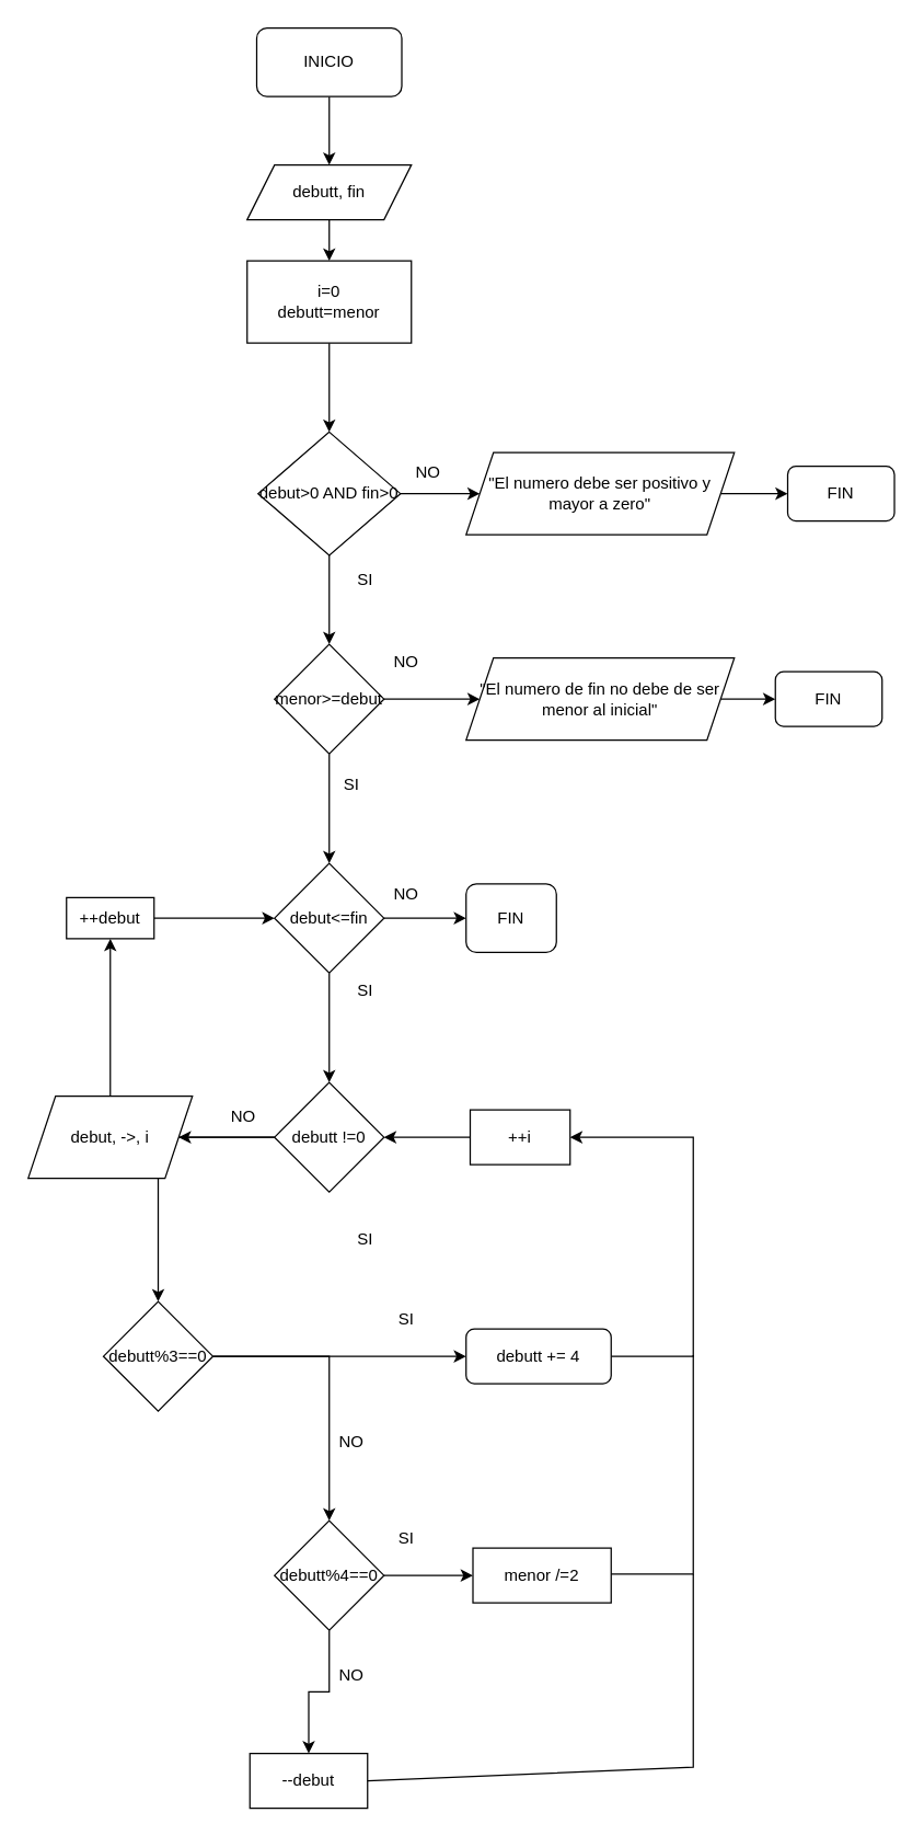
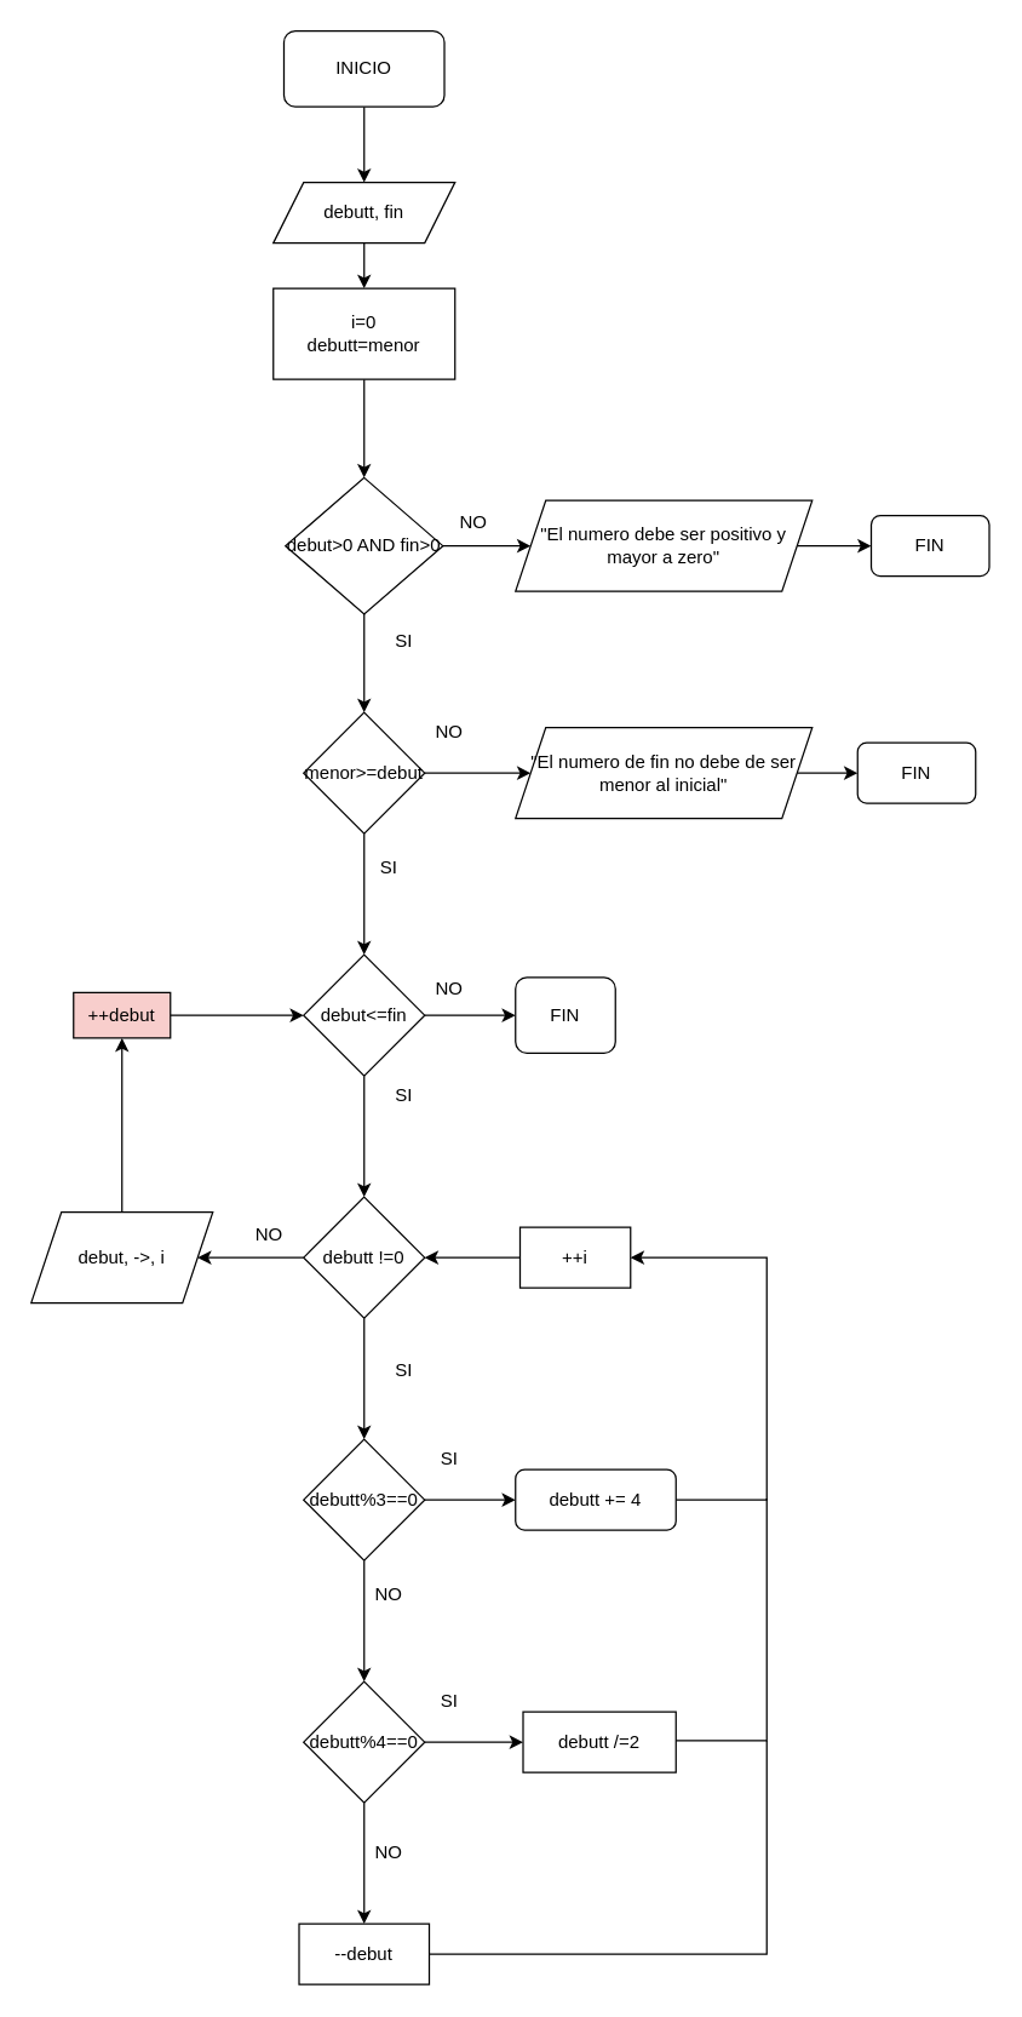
  <mxCell id="0" />
  <mxCell id="1" parent="0" />
  <mxCell id="2" value="" style="edgeStyle=orthogonalEdgeStyle;rounded=0;orthogonalLoop=1;jettySize=auto;html=1;" edge="1" parent="1" source="3" target="5"><mxGeometry relative="1" as="geometry" /></mxCell>
  <mxCell id="3" value="INICIO" style="rounded=1;whiteSpace=wrap;html=1;" vertex="1" parent="1"><mxGeometry x="187" y="20" width="106" height="50" as="geometry" /></mxCell>
  <mxCell id="4" value="" style="edgeStyle=orthogonalEdgeStyle;rounded=0;orthogonalLoop=1;jettySize=auto;html=1;" edge="1" parent="1" source="5" target="7"><mxGeometry relative="1" as="geometry" /></mxCell>
  <mxCell id="5" value="debutt, fin" style="shape=parallelogram;perimeter=parallelogramPerimeter;whiteSpace=wrap;html=1;fixedSize=1;" vertex="1" parent="1"><mxGeometry x="180" y="120" width="120" height="40" as="geometry" /></mxCell>
  <mxCell id="6" value="" style="edgeStyle=orthogonalEdgeStyle;rounded=0;orthogonalLoop=1;jettySize=auto;html=1;" edge="1" parent="1" source="7" target="10"><mxGeometry relative="1" as="geometry" /></mxCell>
  <mxCell id="7" value="i=0&lt;div&gt;debutt=menor&lt;/div&gt;" style="whiteSpace=wrap;html=1;" vertex="1" parent="1"><mxGeometry x="180" y="190" width="120" height="60" as="geometry" /></mxCell>
  <mxCell id="8" value="" style="edgeStyle=orthogonalEdgeStyle;rounded=0;orthogonalLoop=1;jettySize=auto;html=1;" edge="1" parent="1" source="10" target="12"><mxGeometry relative="1" as="geometry" /></mxCell>
  <mxCell id="9" value="" style="edgeStyle=orthogonalEdgeStyle;rounded=0;orthogonalLoop=1;jettySize=auto;html=1;" edge="1" parent="1" source="10" target="16"><mxGeometry relative="1" as="geometry" /></mxCell>
  <mxCell id="10" value="debut&amp;gt;0 AND fin&amp;gt;0" style="rhombus;whiteSpace=wrap;html=1;" vertex="1" parent="1"><mxGeometry x="188" y="315" width="104" height="90" as="geometry" /></mxCell>
  <mxCell id="11" value="" style="edgeStyle=orthogonalEdgeStyle;rounded=0;orthogonalLoop=1;jettySize=auto;html=1;" edge="1" parent="1" source="12" target="13"><mxGeometry relative="1" as="geometry" /></mxCell>
  <mxCell id="12" value="&quot;El numero debe ser positivo y mayor a zero&quot;" style="shape=parallelogram;perimeter=parallelogramPerimeter;whiteSpace=wrap;html=1;fixedSize=1;" vertex="1" parent="1"><mxGeometry x="340" y="330" width="196" height="60" as="geometry" /></mxCell>
  <mxCell id="13" value="FIN" style="rounded=1;whiteSpace=wrap;html=1;" vertex="1" parent="1"><mxGeometry x="575" y="340" width="78" height="40" as="geometry" /></mxCell>
  <mxCell id="14" value="" style="edgeStyle=orthogonalEdgeStyle;rounded=0;orthogonalLoop=1;jettySize=auto;html=1;" edge="1" parent="1" source="16" target="18"><mxGeometry relative="1" as="geometry" /></mxCell>
  <mxCell id="15" value="" style="edgeStyle=orthogonalEdgeStyle;rounded=0;orthogonalLoop=1;jettySize=auto;html=1;" edge="1" parent="1" source="16" target="22"><mxGeometry relative="1" as="geometry" /></mxCell>
  <mxCell id="16" value="menor&amp;gt;=debut" style="rhombus;whiteSpace=wrap;html=1;" vertex="1" parent="1"><mxGeometry x="200" y="470" width="80" height="80" as="geometry" /></mxCell>
  <mxCell id="17" value="" style="edgeStyle=orthogonalEdgeStyle;rounded=0;orthogonalLoop=1;jettySize=auto;html=1;" edge="1" parent="1" source="18" target="19"><mxGeometry relative="1" as="geometry" /></mxCell>
  <mxCell id="18" value="&quot;El numero de fin no debe de ser menor al inicial&quot;" style="shape=parallelogram;perimeter=parallelogramPerimeter;whiteSpace=wrap;html=1;fixedSize=1;" vertex="1" parent="1"><mxGeometry x="340" y="480" width="196" height="60" as="geometry" /></mxCell>
  <mxCell id="19" value="FIN" style="rounded=1;whiteSpace=wrap;html=1;" vertex="1" parent="1"><mxGeometry x="566" y="490" width="78" height="40" as="geometry" /></mxCell>
  <mxCell id="20" value="" style="edgeStyle=orthogonalEdgeStyle;rounded=0;orthogonalLoop=1;jettySize=auto;html=1;" edge="1" parent="1" source="22" target="23"><mxGeometry relative="1" as="geometry" /></mxCell>
  <mxCell id="21" value="" style="edgeStyle=orthogonalEdgeStyle;rounded=0;orthogonalLoop=1;jettySize=auto;html=1;" edge="1" parent="1" source="22" target="26"><mxGeometry relative="1" as="geometry" /></mxCell>
  <mxCell id="22" value="debut&amp;lt;=fin" style="rhombus;whiteSpace=wrap;html=1;" vertex="1" parent="1"><mxGeometry x="200" y="630" width="80" height="80" as="geometry" /></mxCell>
  <mxCell id="23" value="FIN" style="rounded=1;whiteSpace=wrap;html=1;" vertex="1" parent="1"><mxGeometry x="340" y="645" width="66" height="50" as="geometry" /></mxCell>
  <mxCell id="24" value="" style="edgeStyle=orthogonalEdgeStyle;rounded=0;orthogonalLoop=1;jettySize=auto;html=1;" edge="1" parent="1" source="26" target="28"><mxGeometry relative="1" as="geometry" /></mxCell>
  <mxCell id="25" value="" style="edgeStyle=orthogonalEdgeStyle;rounded=0;orthogonalLoop=1;jettySize=auto;html=1;" edge="1" parent="1" source="26" target="33"><mxGeometry relative="1" as="geometry" /></mxCell>
  <mxCell id="26" value="debutt !=0" style="rhombus;whiteSpace=wrap;html=1;" vertex="1" parent="1"><mxGeometry x="200" y="790" width="80" height="80" as="geometry" /></mxCell>
  <mxCell id="27" value="" style="edgeStyle=orthogonalEdgeStyle;rounded=0;orthogonalLoop=1;jettySize=auto;html=1;" edge="1" parent="1" source="28" target="30"><mxGeometry relative="1" as="geometry" /></mxCell>
  <mxCell id="28" value="debut, -&amp;gt;, i" style="shape=parallelogram;perimeter=parallelogramPerimeter;whiteSpace=wrap;html=1;fixedSize=1;" vertex="1" parent="1"><mxGeometry x="20" y="800" width="120" height="60" as="geometry" /></mxCell>
  <mxCell id="29" value="" style="edgeStyle=orthogonalEdgeStyle;rounded=0;orthogonalLoop=1;jettySize=auto;html=1;" edge="1" parent="1" source="30" target="22"><mxGeometry relative="1" as="geometry" /></mxCell>
- <mxCell id="30" value="++debut" style="whiteSpace=wrap;html=1;" vertex="1" parent="1"><mxGeometry x="48" y="655" width="64" height="30" as="geometry" /></mxCell>
+ <mxCell id="30" value="++debut" style="whiteSpace=wrap;html=1;fillColor=#f8cecc;" vertex="1" parent="1"><mxGeometry x="48" y="655" width="64" height="30" as="geometry" /></mxCell>
  <mxCell id="31" value="" style="edgeStyle=orthogonalEdgeStyle;rounded=0;orthogonalLoop=1;jettySize=auto;html=1;" edge="1" parent="1" source="33" target="36"><mxGeometry relative="1" as="geometry" /></mxCell>
  <mxCell id="32" value="" style="edgeStyle=orthogonalEdgeStyle;rounded=0;orthogonalLoop=1;jettySize=auto;html=1;" edge="1" parent="1" source="33" target="39"><mxGeometry relative="1" as="geometry" /></mxCell>
- <mxCell id="33" value="debutt%3==0" style="rhombus;whiteSpace=wrap;html=1;" vertex="1" parent="1"><mxGeometry x="75" y="950" width="80" height="80" as="geometry" /></mxCell>
+ <mxCell id="33" value="debutt%3==0" style="rhombus;whiteSpace=wrap;html=1;" vertex="1" parent="1"><mxGeometry x="200" y="950" width="80" height="80" as="geometry" /></mxCell>
  <mxCell id="34" value="" style="edgeStyle=orthogonalEdgeStyle;rounded=0;orthogonalLoop=1;jettySize=auto;html=1;" edge="1" parent="1" source="36" target="37"><mxGeometry relative="1" as="geometry" /></mxCell>
  <mxCell id="35" value="" style="edgeStyle=orthogonalEdgeStyle;rounded=0;orthogonalLoop=1;jettySize=auto;html=1;" edge="1" parent="1" source="36" target="40"><mxGeometry relative="1" as="geometry" /></mxCell>
  <mxCell id="36" value="debutt%4==0" style="rhombus;whiteSpace=wrap;html=1;" vertex="1" parent="1"><mxGeometry x="200" y="1110" width="80" height="80" as="geometry" /></mxCell>
- <mxCell id="37" value="--debut" style="whiteSpace=wrap;html=1;" vertex="1" parent="1"><mxGeometry x="182" y="1280" width="86" height="40" as="geometry" /></mxCell>
+ <mxCell id="37" value="--debut" style="whiteSpace=wrap;html=1;" vertex="1" parent="1"><mxGeometry x="197" y="1270" width="86" height="40" as="geometry" /></mxCell>
  <mxCell id="38" value="" style="edgeStyle=orthogonalEdgeStyle;rounded=0;orthogonalLoop=1;jettySize=auto;html=1;" edge="1" parent="1" source="39" target="42"><mxGeometry relative="1" as="geometry"><Array as="points"><mxPoint x="506" y="990" /><mxPoint x="506" y="830" /></Array></mxGeometry></mxCell>
  <mxCell id="39" value="debutt += 4" style="whiteSpace=wrap;html=1;rounded=1;" vertex="1" parent="1"><mxGeometry x="340" y="970" width="106" height="40" as="geometry" /></mxCell>
- <mxCell id="40" value="menor /=2" style="whiteSpace=wrap;html=1;" vertex="1" parent="1"><mxGeometry x="345" y="1130" width="101" height="40" as="geometry" /></mxCell>
+ <mxCell id="40" value="debutt /=2" style="whiteSpace=wrap;html=1;" vertex="1" parent="1"><mxGeometry x="345" y="1130" width="101" height="40" as="geometry" /></mxCell>
  <mxCell id="41" value="" style="edgeStyle=orthogonalEdgeStyle;rounded=0;orthogonalLoop=1;jettySize=auto;html=1;" edge="1" parent="1" source="42" target="26"><mxGeometry relative="1" as="geometry" /></mxCell>
  <mxCell id="42" value="++i" style="whiteSpace=wrap;html=1;" vertex="1" parent="1"><mxGeometry x="343" y="810" width="73" height="40" as="geometry" /></mxCell>
  <mxCell id="43" value="" style="endArrow=none;html=1;rounded=0;" edge="1" parent="1"><mxGeometry width="50" height="50" relative="1" as="geometry"><mxPoint x="446" y="1149" as="sourcePoint" /><mxPoint x="506" y="989" as="targetPoint" /><Array as="points"><mxPoint x="506" y="1149" /></Array></mxGeometry></mxCell>
  <mxCell id="44" value="" style="endArrow=none;html=1;rounded=0;exitX=1;exitY=0.5;exitDx=0;exitDy=0;" edge="1" parent="1" source="37"><mxGeometry width="50" height="50" relative="1" as="geometry"><mxPoint x="436" y="1309" as="sourcePoint" /><mxPoint x="506" y="1149" as="targetPoint" /><Array as="points"><mxPoint x="506" y="1290" /></Array></mxGeometry></mxCell>
  <mxCell id="45" value="NO" style="text;html=1;align=center;verticalAlign=middle;resizable=0;points=[];autosize=1;strokeColor=none;fillColor=none;" vertex="1" parent="1"><mxGeometry x="157" y="800" width="40" height="30" as="geometry" /></mxCell>
  <mxCell id="46" value="SI" style="text;html=1;align=center;verticalAlign=middle;resizable=0;points=[];autosize=1;strokeColor=none;fillColor=none;" vertex="1" parent="1"><mxGeometry x="251" y="708" width="30" height="30" as="geometry" /></mxCell>
  <mxCell id="47" value="NO" style="text;html=1;align=center;verticalAlign=middle;resizable=0;points=[];autosize=1;strokeColor=none;fillColor=none;" vertex="1" parent="1"><mxGeometry x="276" y="638" width="40" height="30" as="geometry" /></mxCell>
  <mxCell id="48" value="SI" style="text;html=1;align=center;verticalAlign=middle;resizable=0;points=[];autosize=1;strokeColor=none;fillColor=none;" vertex="1" parent="1"><mxGeometry x="251" y="890" width="30" height="30" as="geometry" /></mxCell>
  <mxCell id="49" value="SI" style="text;html=1;align=center;verticalAlign=middle;resizable=0;points=[];autosize=1;strokeColor=none;fillColor=none;" vertex="1" parent="1"><mxGeometry x="281" y="948" width="30" height="30" as="geometry" /></mxCell>
  <mxCell id="50" value="NO" style="text;html=1;align=center;verticalAlign=middle;resizable=0;points=[];autosize=1;strokeColor=none;fillColor=none;" vertex="1" parent="1"><mxGeometry x="236" y="1038" width="40" height="30" as="geometry" /></mxCell>
  <mxCell id="51" value="SI" style="text;html=1;align=center;verticalAlign=middle;resizable=0;points=[];autosize=1;strokeColor=none;fillColor=none;" vertex="1" parent="1"><mxGeometry x="281" y="1108" width="30" height="30" as="geometry" /></mxCell>
  <mxCell id="52" value="NO" style="text;html=1;align=center;verticalAlign=middle;resizable=0;points=[];autosize=1;strokeColor=none;fillColor=none;" vertex="1" parent="1"><mxGeometry x="236" y="1208" width="40" height="30" as="geometry" /></mxCell>
  <mxCell id="53" value="SI" style="text;html=1;align=center;verticalAlign=middle;resizable=0;points=[];autosize=1;strokeColor=none;fillColor=none;" vertex="1" parent="1"><mxGeometry x="251" y="408" width="30" height="30" as="geometry" /></mxCell>
  <mxCell id="54" value="SI" style="text;html=1;align=center;verticalAlign=middle;resizable=0;points=[];autosize=1;strokeColor=none;fillColor=none;" vertex="1" parent="1"><mxGeometry x="241" y="558" width="30" height="30" as="geometry" /></mxCell>
  <mxCell id="55" value="NO" style="text;html=1;align=center;verticalAlign=middle;resizable=0;points=[];autosize=1;strokeColor=none;fillColor=none;" vertex="1" parent="1"><mxGeometry x="276" y="468" width="40" height="30" as="geometry" /></mxCell>
  <mxCell id="56" value="NO" style="text;html=1;align=center;verticalAlign=middle;resizable=0;points=[];autosize=1;strokeColor=none;fillColor=none;" vertex="1" parent="1"><mxGeometry x="292" y="330" width="40" height="30" as="geometry" /></mxCell>
